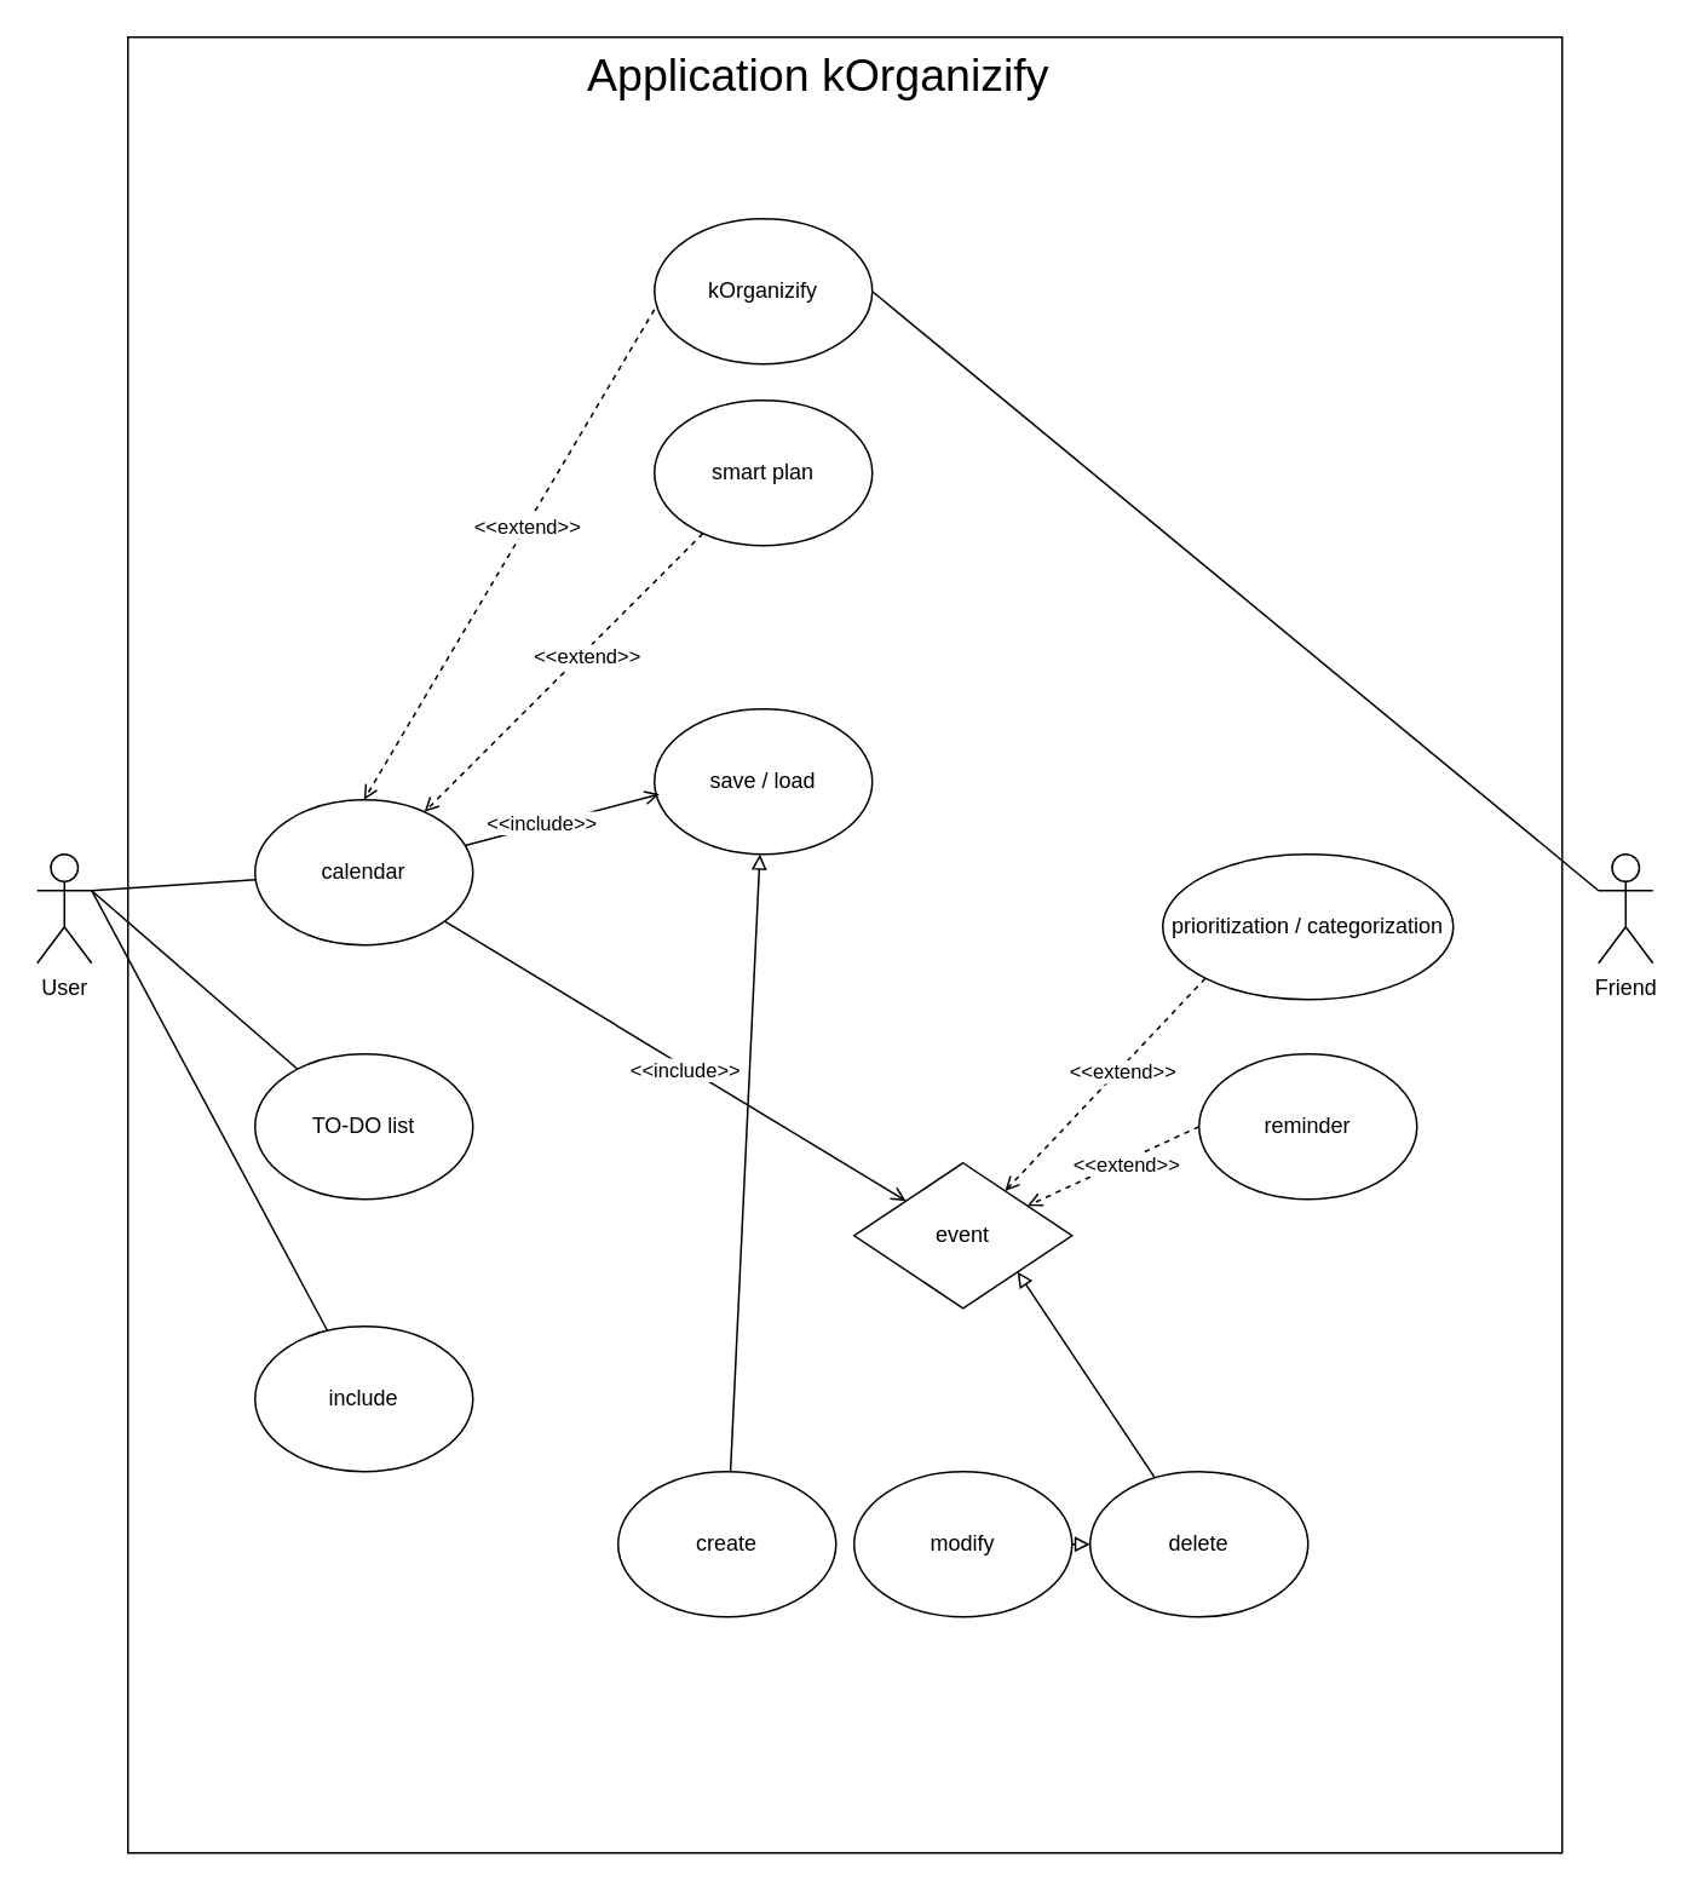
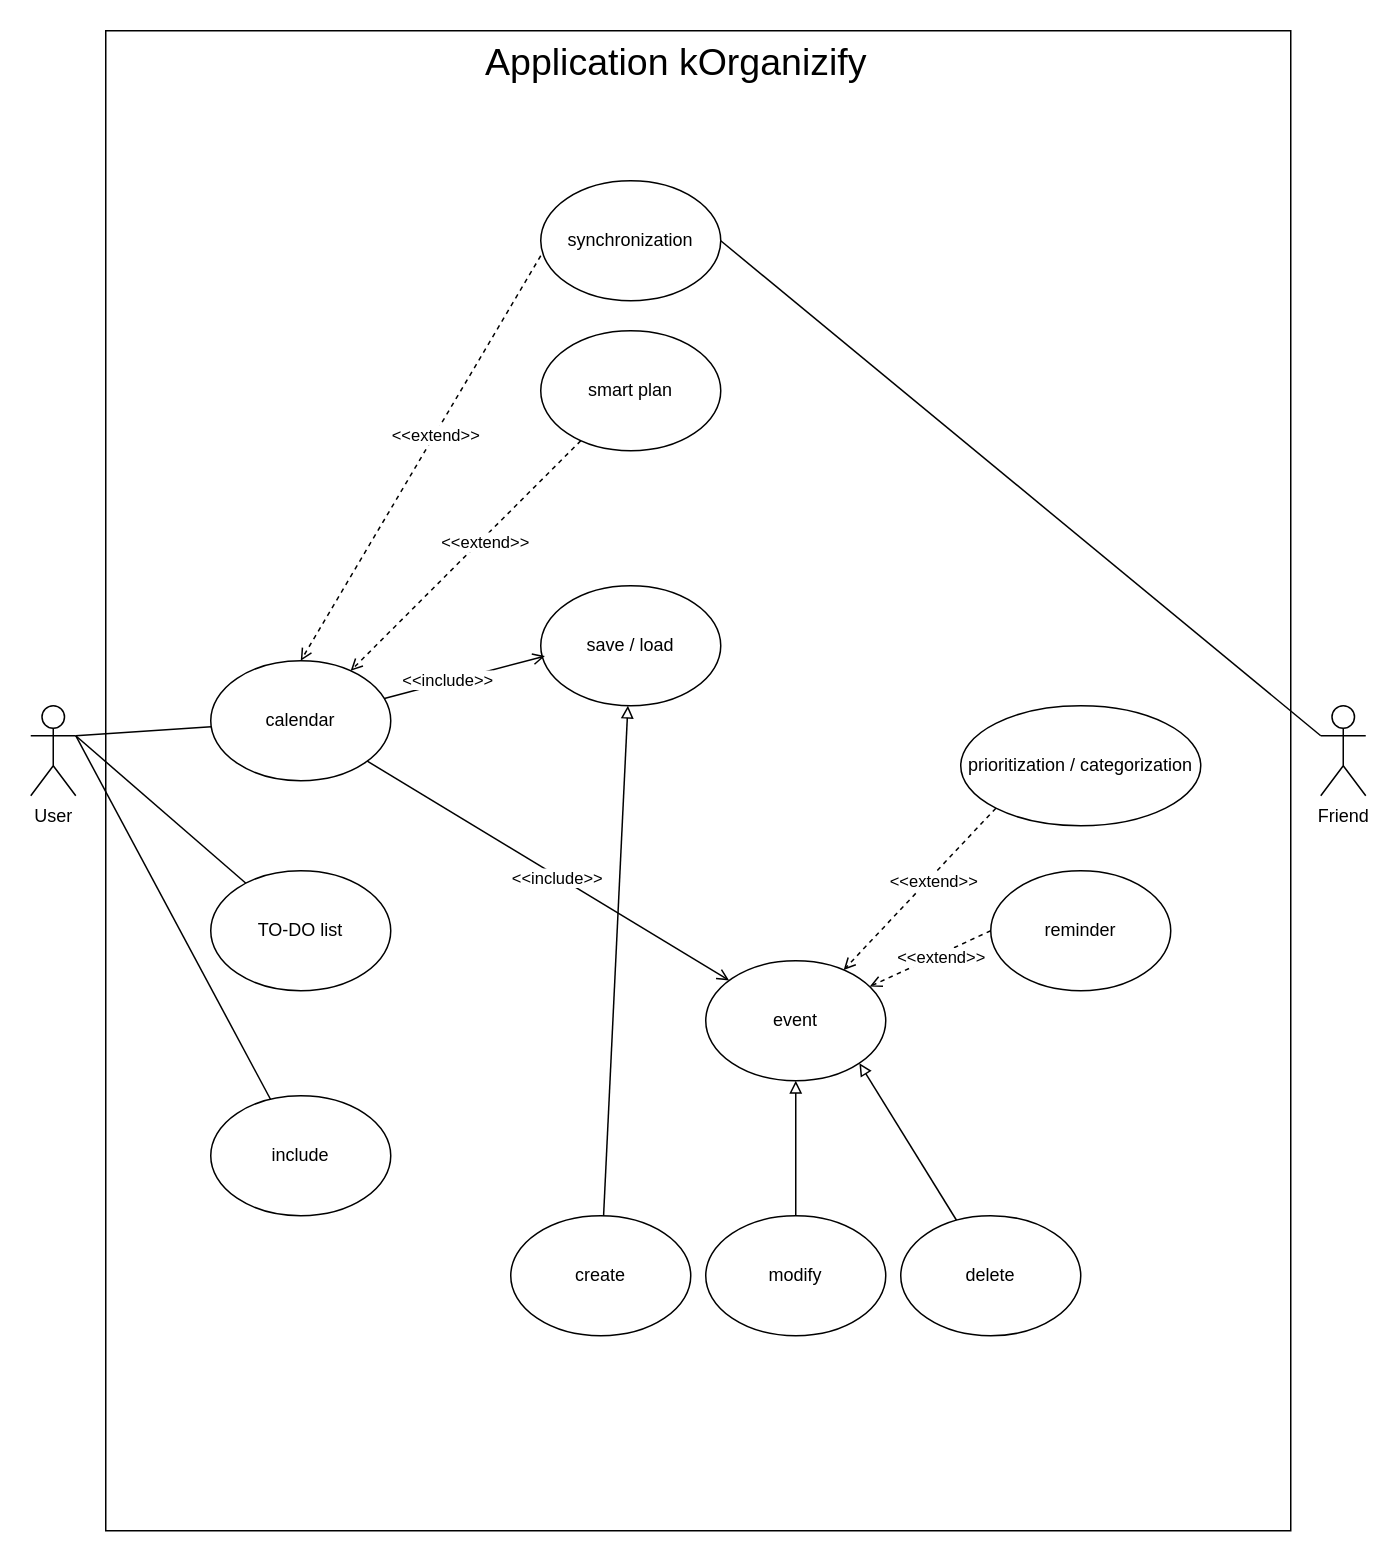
  <mxCell id="0" />
  <mxCell id="1" parent="0" />
  <mxCell id="2" value="" style="whiteSpace=wrap;html=1;fillColor=default;verticalAlign=middle;labelBackgroundColor=none;" parent="1" vertex="1"><mxGeometry x="70" y="20" width="790" height="1000" as="geometry" /></mxCell>
  <mxCell id="3" value="User" style="shape=umlActor;verticalLabelPosition=bottom;verticalAlign=top;html=1;outlineConnect=0;labelBackgroundColor=none;" parent="1" vertex="1"><mxGeometry x="20" y="470" width="30" height="60" as="geometry" /></mxCell>
  <mxCell id="4" value="TO-DO list" style="ellipse;whiteSpace=wrap;html=1;labelBackgroundColor=none;" parent="1" vertex="1"><mxGeometry x="140" y="580" width="120" height="80" as="geometry" /></mxCell>
  <mxCell id="5" value="save / load" style="ellipse;whiteSpace=wrap;html=1;labelBackgroundColor=none;" parent="1" vertex="1"><mxGeometry x="360" y="390" width="120" height="80" as="geometry" /></mxCell>
  <mxCell id="6" value="include" style="ellipse;whiteSpace=wrap;html=1;labelBackgroundColor=none;" parent="1" vertex="1"><mxGeometry x="140" y="730" width="120" height="80" as="geometry" /></mxCell>
  <mxCell id="7" value="calendar" style="ellipse;whiteSpace=wrap;html=1;labelBackgroundColor=none;" parent="1" vertex="1"><mxGeometry x="140" y="440" width="120" height="80" as="geometry" /></mxCell>
- <mxCell id="8" value="event" style="rhombus;whiteSpace=wrap;html=1;labelBackgroundColor=none;" parent="1" vertex="1"><mxGeometry x="470" y="640" width="120" height="80" as="geometry" /></mxCell>
+ <mxCell id="8" value="event" style="ellipse;whiteSpace=wrap;html=1;labelBackgroundColor=none;" parent="1" vertex="1"><mxGeometry x="470" y="640" width="120" height="80" as="geometry" /></mxCell>
  <mxCell id="9" value="reminder" style="ellipse;whiteSpace=wrap;html=1;labelBackgroundColor=none;" parent="1" vertex="1"><mxGeometry x="660" y="580" width="120" height="80" as="geometry" /></mxCell>
  <mxCell id="10" value="prioritization / categorization" style="ellipse;whiteSpace=wrap;html=1;labelBackgroundColor=none;" parent="1" vertex="1"><mxGeometry x="640" y="470" width="160" height="80" as="geometry" /></mxCell>
- <mxCell id="11" value="kOrganizify" style="ellipse;whiteSpace=wrap;html=1;labelBackgroundColor=none;" parent="1" vertex="1"><mxGeometry x="360" y="120" width="120" height="80" as="geometry" /></mxCell>
+ <mxCell id="11" value="synchronization" style="ellipse;whiteSpace=wrap;html=1;labelBackgroundColor=none;" parent="1" vertex="1"><mxGeometry x="360" y="120" width="120" height="80" as="geometry" /></mxCell>
  <mxCell id="12" value="delete" style="ellipse;whiteSpace=wrap;html=1;labelBackgroundColor=none;" parent="1" vertex="1"><mxGeometry x="600" y="810" width="120" height="80" as="geometry" /></mxCell>
  <mxCell id="13" value="modify" style="ellipse;whiteSpace=wrap;html=1;labelBackgroundColor=none;" parent="1" vertex="1"><mxGeometry x="470" y="810" width="120" height="80" as="geometry" /></mxCell>
  <mxCell id="14" value="Friend" style="shape=umlActor;verticalLabelPosition=bottom;verticalAlign=top;html=1;outlineConnect=0;labelBackgroundColor=none;" parent="1" vertex="1"><mxGeometry x="880" y="470" width="30" height="60" as="geometry" /></mxCell>
  <mxCell id="15" value="Application kOrganizify" style="text;html=1;align=center;verticalAlign=middle;resizable=0;points=[];autosize=1;strokeColor=none;fillColor=none;fontSize=25;labelBackgroundColor=none;" parent="1" vertex="1"><mxGeometry x="310" y="20" width="280" height="40" as="geometry" /></mxCell>
  <mxCell id="16" value="smart plan" style="ellipse;whiteSpace=wrap;html=1;labelBackgroundColor=none;" parent="1" vertex="1"><mxGeometry x="360" y="220" width="120" height="80" as="geometry" /></mxCell>
  <mxCell id="17" value="create" style="ellipse;whiteSpace=wrap;html=1;" parent="1" vertex="1"><mxGeometry x="340" y="810" width="120" height="80" as="geometry" /></mxCell>
  <mxCell id="18" value="" style="endArrow=none;html=1;rounded=0;" parent="1" target="7" edge="1"><mxGeometry width="50" height="50" relative="1" as="geometry"><mxPoint x="50" y="490" as="sourcePoint" /><mxPoint x="390" y="730" as="targetPoint" /></mxGeometry></mxCell>
  <mxCell id="19" value="" style="endArrow=none;html=1;rounded=0;" parent="1" target="4" edge="1"><mxGeometry width="50" height="50" relative="1" as="geometry"><mxPoint x="50" y="490" as="sourcePoint" /><mxPoint x="390" y="660" as="targetPoint" /></mxGeometry></mxCell>
  <mxCell id="20" value="" style="endArrow=none;html=1;rounded=0;entryX=1;entryY=0.333;entryDx=0;entryDy=0;entryPerimeter=0;" parent="1" source="6" target="3" edge="1"><mxGeometry width="50" height="50" relative="1" as="geometry"><mxPoint x="340" y="880" as="sourcePoint" /><mxPoint x="390" y="830" as="targetPoint" /></mxGeometry></mxCell>
  <mxCell id="21" value="" style="endArrow=open;html=1;rounded=0;endFill=0;dashed=1;" parent="1" source="16" target="7" edge="1"><mxGeometry width="50" height="50" relative="1" as="geometry"><mxPoint x="380" y="510" as="sourcePoint" /><mxPoint x="430" y="460" as="targetPoint" /></mxGeometry></mxCell>
  <mxCell id="22" value="&amp;lt;&amp;lt;extend&amp;gt;&amp;gt;" style="edgeLabel;html=1;align=center;verticalAlign=middle;resizable=0;points=[];" parent="21" vertex="1" connectable="0"><mxGeometry x="-0.139" y="2" relative="1" as="geometry"><mxPoint as="offset" /></mxGeometry></mxCell>
  <mxCell id="23" value="" style="endArrow=open;html=1;strokeWidth=1;rounded=0;endFill=0;entryX=0.023;entryY=0.586;entryDx=0;entryDy=0;entryPerimeter=0;" parent="1" source="7" target="5" edge="1"><mxGeometry width="50" height="50" relative="1" as="geometry"><mxPoint x="380" y="480" as="sourcePoint" /><mxPoint x="430" y="430" as="targetPoint" /></mxGeometry></mxCell>
  <mxCell id="24" value="&amp;lt;&amp;lt;include&amp;gt;&amp;gt;" style="edgeLabel;html=1;align=center;verticalAlign=middle;resizable=0;points=[];" parent="23" vertex="1" connectable="0"><mxGeometry x="-0.199" y="2" relative="1" as="geometry"><mxPoint as="offset" /></mxGeometry></mxCell>
  <mxCell id="25" value="" style="endArrow=open;dashed=1;html=1;strokeWidth=1;rounded=0;endFill=0;entryX=0.5;entryY=0;entryDx=0;entryDy=0;" parent="1" target="7" edge="1"><mxGeometry width="50" height="50" relative="1" as="geometry"><mxPoint x="360" y="170" as="sourcePoint" /><mxPoint x="233" y="456" as="targetPoint" /></mxGeometry></mxCell>
  <mxCell id="26" value="&amp;lt;&amp;lt;extend&amp;gt;&amp;gt;" style="edgeLabel;html=1;align=center;verticalAlign=middle;resizable=0;points=[];" parent="25" vertex="1" connectable="0"><mxGeometry x="-0.113" relative="1" as="geometry"><mxPoint as="offset" /></mxGeometry></mxCell>
  <mxCell id="27" value="" style="endArrow=open;html=1;rounded=0;endFill=0;" parent="1" source="7" target="8" edge="1"><mxGeometry width="50" height="50" relative="1" as="geometry"><mxPoint x="344" y="454" as="sourcePoint" /><mxPoint x="256" y="476" as="targetPoint" /></mxGeometry></mxCell>
  <mxCell id="28" value="&amp;lt;&amp;lt;include&amp;gt;&amp;gt;" style="edgeLabel;html=1;align=center;verticalAlign=middle;resizable=0;points=[];" parent="27" vertex="1" connectable="0"><mxGeometry x="0.046" y="-1" relative="1" as="geometry"><mxPoint as="offset" /></mxGeometry></mxCell>
  <mxCell id="29" value="" style="endArrow=open;html=1;rounded=0;endFill=0;dashed=1;exitX=0;exitY=1;exitDx=0;exitDy=0;" parent="1" source="10" target="8" edge="1"><mxGeometry width="50" height="50" relative="1" as="geometry"><mxPoint x="668" y="470" as="sourcePoint" /><mxPoint x="530" y="622" as="targetPoint" /></mxGeometry></mxCell>
  <mxCell id="30" value="&amp;lt;&amp;lt;extend&amp;gt;&amp;gt;" style="edgeLabel;html=1;align=center;verticalAlign=middle;resizable=0;points=[];" parent="29" vertex="1" connectable="0"><mxGeometry x="-0.139" y="2" relative="1" as="geometry"><mxPoint as="offset" /></mxGeometry></mxCell>
  <mxCell id="31" value="" style="endArrow=open;html=1;rounded=0;endFill=0;dashed=1;exitX=0;exitY=0.5;exitDx=0;exitDy=0;" parent="1" source="9" target="8" edge="1"><mxGeometry width="50" height="50" relative="1" as="geometry"><mxPoint x="683" y="538" as="sourcePoint" /><mxPoint x="572" y="656" as="targetPoint" /></mxGeometry></mxCell>
  <mxCell id="32" value="&amp;lt;&amp;lt;extend&amp;gt;&amp;gt;" style="edgeLabel;html=1;align=center;verticalAlign=middle;resizable=0;points=[];" parent="31" vertex="1" connectable="0"><mxGeometry x="-0.139" y="2" relative="1" as="geometry"><mxPoint as="offset" /></mxGeometry></mxCell>
  <mxCell id="33" value="" style="endArrow=block;html=1;rounded=0;endFill=0;" parent="1" source="17" target="5" edge="1"><mxGeometry width="50" height="50" relative="1" as="geometry"><mxPoint x="540" y="720" as="sourcePoint" /><mxPoint x="590" y="670" as="targetPoint" /></mxGeometry></mxCell>
- <mxCell id="34" value="" style="endArrow=block;html=1;rounded=0;endFill=0;" parent="1" source="13" target="12" edge="1"><mxGeometry width="50" height="50" relative="1" as="geometry"><mxPoint x="437" y="824" as="sourcePoint" /><mxPoint x="513" y="726" as="targetPoint" /></mxGeometry></mxCell>
+ <mxCell id="34" value="" style="endArrow=block;html=1;rounded=0;endFill=0;entryX=0.5;entryY=1;entryDx=0;entryDy=0;" parent="1" source="13" target="8" edge="1"><mxGeometry width="50" height="50" relative="1" as="geometry"><mxPoint x="437" y="824" as="sourcePoint" /><mxPoint x="513" y="726" as="targetPoint" /></mxGeometry></mxCell>
  <mxCell id="35" value="" style="endArrow=block;html=1;rounded=0;endFill=0;entryX=1;entryY=1;entryDx=0;entryDy=0;" parent="1" source="12" target="8" edge="1"><mxGeometry width="50" height="50" relative="1" as="geometry"><mxPoint x="540" y="820" as="sourcePoint" /><mxPoint x="540" y="730" as="targetPoint" /></mxGeometry></mxCell>
  <mxCell id="36" value="" style="endArrow=none;html=1;rounded=0;exitX=1;exitY=0.5;exitDx=0;exitDy=0;" parent="1" source="11" edge="1"><mxGeometry width="50" height="50" relative="1" as="geometry"><mxPoint x="470" y="550" as="sourcePoint" /><mxPoint x="880" y="490" as="targetPoint" /></mxGeometry></mxCell>
